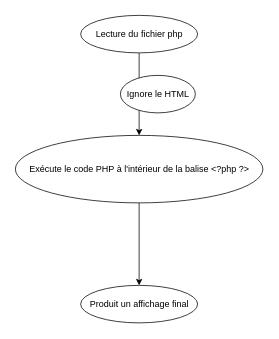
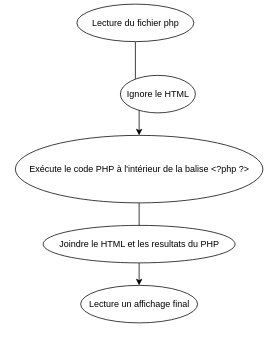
  <mxCell id="0" />
  <mxCell id="1" parent="0" />
  <mxCell id="2" value="" style="edgeStyle=orthogonalEdgeStyle;rounded=0;orthogonalLoop=1;jettySize=auto;html=1;" edge="1" parent="1" source="3" target="6"><mxGeometry relative="1" as="geometry" /></mxCell>
- <mxCell id="3" value="Lecture du fichier php" style="shape=ellipse;html=1;dashed=0;whitespace=wrap;perimeter=ellipsePerimeter;" vertex="1" parent="1"><mxGeometry x="107" y="20" width="156" height="50" as="geometry" /></mxCell>
+ <mxCell id="3" value="Lecture du fichier php" style="shape=ellipse;html=1;dashed=0;whitespace=wrap;perimeter=ellipsePerimeter;" vertex="1" parent="1"><mxGeometry x="102" y="5" width="156" height="50" as="geometry" /></mxCell>
  <mxCell id="4" value="Ignore le HTML" style="shape=ellipse;html=1;dashed=0;whitespace=wrap;perimeter=ellipsePerimeter;" vertex="1" parent="1"><mxGeometry x="160" y="100" width="100" height="50" as="geometry" /></mxCell>
  <mxCell id="5" value="" style="edgeStyle=orthogonalEdgeStyle;rounded=0;orthogonalLoop=1;jettySize=auto;html=1;" edge="1" parent="1" source="6" target="8"><mxGeometry relative="1" as="geometry" /></mxCell>
  <mxCell id="6" value="Exécute le code PHP à l'intérieur de la balise &amp;lt;?php ?&amp;gt;" style="shape=ellipse;html=1;dashed=0;whitespace=wrap;perimeter=ellipsePerimeter;" vertex="1" parent="1"><mxGeometry x="20" y="180" width="330" height="90" as="geometry" /></mxCell>
- <mxCell id="8" value="Produit un affichage final" style="shape=ellipse;html=1;dashed=0;whitespace=wrap;perimeter=ellipsePerimeter;" vertex="1" parent="1"><mxGeometry x="107" y="380" width="156" height="50" as="geometry" /></mxCell>
+ <mxCell id="7" value="Joindre le HTML et les resultats du PHP" style="shape=ellipse;html=1;dashed=0;whitespace=wrap;perimeter=ellipsePerimeter;" vertex="1" parent="1"><mxGeometry x="57" y="300" width="256" height="50" as="geometry" /></mxCell>
+ <mxCell id="8" value="Lecture un affichage final" style="shape=ellipse;html=1;dashed=0;whitespace=wrap;perimeter=ellipsePerimeter;" vertex="1" parent="1"><mxGeometry x="107" y="380" width="156" height="50" as="geometry" /></mxCell>
